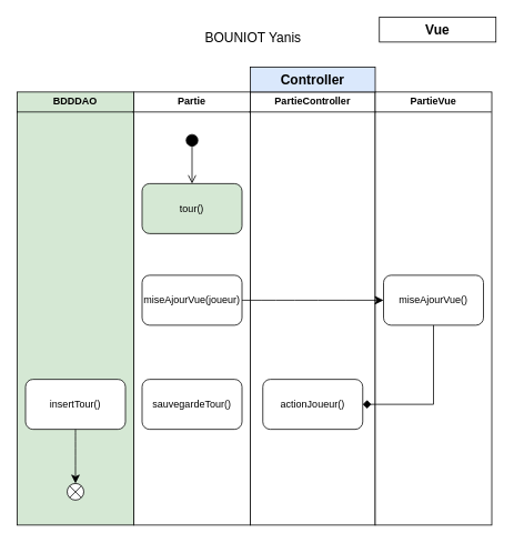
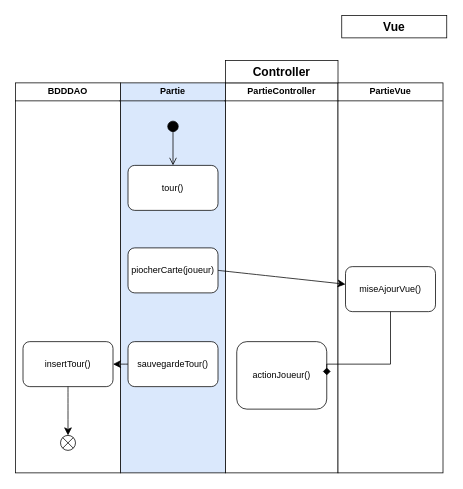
  <mxCell id="0" />
  <mxCell id="1" parent="0" />
- <mxCell id="2" value="&lt;p style=&quot;margin:0px;margin-top:4px;text-align:center;&quot;&gt;&lt;b&gt;Partie&lt;/b&gt;&lt;/p&gt;&lt;hr size=&quot;1&quot; style=&quot;border-style:solid;&quot;&gt;&lt;div style=&quot;height:2px;&quot;&gt;&lt;/div&gt;" style="verticalAlign=top;align=left;overflow=fill;html=1;whiteSpace=wrap;" vertex="1" parent="1"><mxGeometry x="160" y="110" width="140" height="520" as="geometry" /></mxCell>
+ <mxCell id="2" value="&lt;p style=&quot;margin:0px;margin-top:4px;text-align:center;&quot;&gt;&lt;b&gt;Partie&lt;/b&gt;&lt;/p&gt;&lt;hr size=&quot;1&quot; style=&quot;border-style:solid;&quot;&gt;&lt;div style=&quot;height:2px;&quot;&gt;&lt;/div&gt;" style="verticalAlign=top;align=left;overflow=fill;html=1;whiteSpace=wrap;fillColor=#dae8fc;" vertex="1" parent="1"><mxGeometry x="160" y="110" width="140" height="520" as="geometry" /></mxCell>
  <mxCell id="3" value="" style="html=1;verticalAlign=bottom;startArrow=circle;startFill=1;endArrow=open;startSize=6;endSize=8;curved=0;rounded=0;fontSize=12;" edge="1" parent="1" target="4"><mxGeometry width="80" relative="1" as="geometry"><mxPoint x="230" y="160" as="sourcePoint" /><mxPoint x="460" y="240" as="targetPoint" /></mxGeometry></mxCell>
- <mxCell id="4" value="tour()" style="rounded=1;whiteSpace=wrap;html=1;fillColor=#d5e8d4;" vertex="1" parent="1"><mxGeometry x="170" y="220" width="120" height="60" as="geometry" /></mxCell>
- <mxCell id="5" value="miseAjourVue(joueur)" style="rounded=1;whiteSpace=wrap;html=1;" vertex="1" parent="1"><mxGeometry x="170" y="330" width="120" height="60" as="geometry" /></mxCell>
- <mxCell id="6" value="&lt;p style=&quot;margin:0px;margin-top:4px;text-align:center;&quot;&gt;&lt;b&gt;BDDDAO&lt;/b&gt;&lt;/p&gt;&lt;hr size=&quot;1&quot; style=&quot;border-style:solid;&quot;&gt;&lt;div style=&quot;height:2px;&quot;&gt;&lt;/div&gt;" style="verticalAlign=top;align=left;overflow=fill;html=1;whiteSpace=wrap;fillColor=#d5e8d4;" vertex="1" parent="1"><mxGeometry x="20" y="110" width="140" height="520" as="geometry" /></mxCell>
+ <mxCell id="4" value="tour()" style="rounded=1;whiteSpace=wrap;html=1;" vertex="1" parent="1"><mxGeometry x="170" y="220" width="120" height="60" as="geometry" /></mxCell>
+ <mxCell id="5" value="piocherCarte(joueur)" style="rounded=1;whiteSpace=wrap;html=1;" vertex="1" parent="1"><mxGeometry x="170" y="330" width="120" height="60" as="geometry" /></mxCell>
+ <mxCell id="6" value="&lt;p style=&quot;margin:0px;margin-top:4px;text-align:center;&quot;&gt;&lt;b&gt;BDDDAO&lt;/b&gt;&lt;/p&gt;&lt;hr size=&quot;1&quot; style=&quot;border-style:solid;&quot;&gt;&lt;div style=&quot;height:2px;&quot;&gt;&lt;/div&gt;" style="verticalAlign=top;align=left;overflow=fill;html=1;whiteSpace=wrap;" vertex="1" parent="1"><mxGeometry x="20" y="110" width="140" height="520" as="geometry" /></mxCell>
  <mxCell id="7" value="&lt;p style=&quot;margin:0px;margin-top:4px;text-align:center;&quot;&gt;&lt;b&gt;PartieController&lt;/b&gt;&lt;/p&gt;&lt;hr size=&quot;1&quot; style=&quot;border-style:solid;&quot;&gt;&lt;div style=&quot;height:2px;&quot;&gt;&lt;/div&gt;" style="verticalAlign=top;align=left;overflow=fill;html=1;whiteSpace=wrap;" vertex="1" parent="1"><mxGeometry x="300" y="110" width="150" height="520" as="geometry" /></mxCell>
  <mxCell id="8" value="&lt;p style=&quot;margin:0px;margin-top:4px;text-align:center;&quot;&gt;&lt;b&gt;PartieVue&lt;/b&gt;&lt;/p&gt;&lt;hr size=&quot;1&quot; style=&quot;border-style:solid;&quot;&gt;&lt;div style=&quot;height:2px;&quot;&gt;&lt;/div&gt;" style="verticalAlign=top;align=left;overflow=fill;html=1;whiteSpace=wrap;" vertex="1" parent="1"><mxGeometry x="450" y="110" width="140" height="520" as="geometry" /></mxCell>
- <mxCell id="9" value="miseAjourVue()" style="rounded=1;whiteSpace=wrap;html=1;" vertex="1" parent="1"><mxGeometry x="460" y="330" width="120" height="60" as="geometry" /></mxCell>
+ <mxCell id="9" value="miseAjourVue()" style="rounded=1;whiteSpace=wrap;html=1;" vertex="1" parent="1"><mxGeometry x="460" y="355" width="120" height="60" as="geometry" /></mxCell>
  <mxCell id="10" value="" style="endArrow=classic;html=1;rounded=0;fontSize=12;startSize=8;endSize=8;curved=1;exitX=1;exitY=0.5;exitDx=0;exitDy=0;" edge="1" parent="1" source="5" target="9"><mxGeometry width="50" height="50" relative="1" as="geometry"><mxPoint x="290" y="470" as="sourcePoint" /><mxPoint x="570" y="490" as="targetPoint" /></mxGeometry></mxCell>
- <mxCell id="11" value="actionJoueur()" style="rounded=1;whiteSpace=wrap;html=1;" vertex="1" parent="1"><mxGeometry x="315" y="455" width="120" height="60" as="geometry" /></mxCell>
+ <mxCell id="11" value="actionJoueur()" style="rounded=1;whiteSpace=wrap;html=1;" vertex="1" parent="1"><mxGeometry x="315" y="455" width="120" height="90" as="geometry" /></mxCell>
  <mxCell id="12" value="" style="endArrow=diamond;html=1;rounded=0;fontSize=12;startSize=8;endSize=8;exitX=0.5;exitY=1;exitDx=0;exitDy=0;entryX=1;entryY=0.5;entryDx=0;entryDy=0;edgeStyle=orthogonalEdgeStyle;" edge="1" parent="1" source="9" target="11"><mxGeometry width="50" height="50" relative="1" as="geometry"><mxPoint x="660" y="740" as="sourcePoint" /><mxPoint x="710" y="690" as="targetPoint" /><Array as="points"><mxPoint x="520" y="485" /></Array></mxGeometry></mxCell>
  <mxCell id="13" value="sauvegardeTour()" style="rounded=1;whiteSpace=wrap;html=1;" vertex="1" parent="1"><mxGeometry x="170" y="455" width="120" height="60" as="geometry" /></mxCell>
  <mxCell id="14" value="insertTour()" style="rounded=1;whiteSpace=wrap;html=1;" vertex="1" parent="1"><mxGeometry x="30" y="455" width="120" height="60" as="geometry" /></mxCell>
+ <mxCell id="15" value="" style="endArrow=classic;html=1;rounded=0;fontSize=12;startSize=8;endSize=8;curved=1;entryX=1;entryY=0.5;entryDx=0;entryDy=0;exitX=0;exitY=0.5;exitDx=0;exitDy=0;" edge="1" parent="1" source="13" target="14"><mxGeometry width="50" height="50" relative="1" as="geometry"><mxPoint x="330" y="510" as="sourcePoint" /><mxPoint x="380" y="460" as="targetPoint" /></mxGeometry></mxCell>
  <mxCell id="16" value="" style="verticalLabelPosition=bottom;verticalAlign=top;html=1;shape=mxgraph.flowchart.or;" vertex="1" parent="1"><mxGeometry x="80" y="580" width="20" height="20" as="geometry" /></mxCell>
  <mxCell id="17" value="" style="endArrow=classic;html=1;rounded=0;fontSize=12;startSize=8;endSize=8;curved=1;exitX=0.5;exitY=1;exitDx=0;exitDy=0;entryX=0.5;entryY=0;entryDx=0;entryDy=0;entryPerimeter=0;" edge="1" parent="1" source="14" target="16"><mxGeometry width="50" height="50" relative="1" as="geometry"><mxPoint x="90" y="570" as="sourcePoint" /><mxPoint x="140" y="520" as="targetPoint" /></mxGeometry></mxCell>
- <mxCell id="18" value="&lt;span style=&quot;font-size: 16px;&quot;&gt;&lt;b&gt;Controller&lt;/b&gt;&lt;/span&gt;" style="rounded=0;whiteSpace=wrap;html=1;fillColor=#dae8fc;" vertex="1" parent="1"><mxGeometry x="300" y="80" width="150" height="30" as="geometry" /></mxCell>
+ <mxCell id="18" value="&lt;span style=&quot;font-size: 16px;&quot;&gt;&lt;b&gt;Controller&lt;/b&gt;&lt;/span&gt;" style="rounded=0;whiteSpace=wrap;html=1;" vertex="1" parent="1"><mxGeometry x="300" y="80" width="150" height="30" as="geometry" /></mxCell>
  <mxCell id="19" value="&lt;span style=&quot;font-size: 16px;&quot;&gt;&lt;b&gt;Vue&lt;/b&gt;&lt;/span&gt;" style="rounded=0;whiteSpace=wrap;html=1;" vertex="1" parent="1"><mxGeometry x="455" y="20" width="140" height="30" as="geometry" /></mxCell>
- <mxCell id="20" value="BOUNIOT Yanis" style="text;html=1;align=center;verticalAlign=middle;whiteSpace=wrap;rounded=0;fontSize=16;" vertex="1" parent="1"><mxGeometry x="230" y="30" width="147" height="30" as="geometry" /></mxCell>
